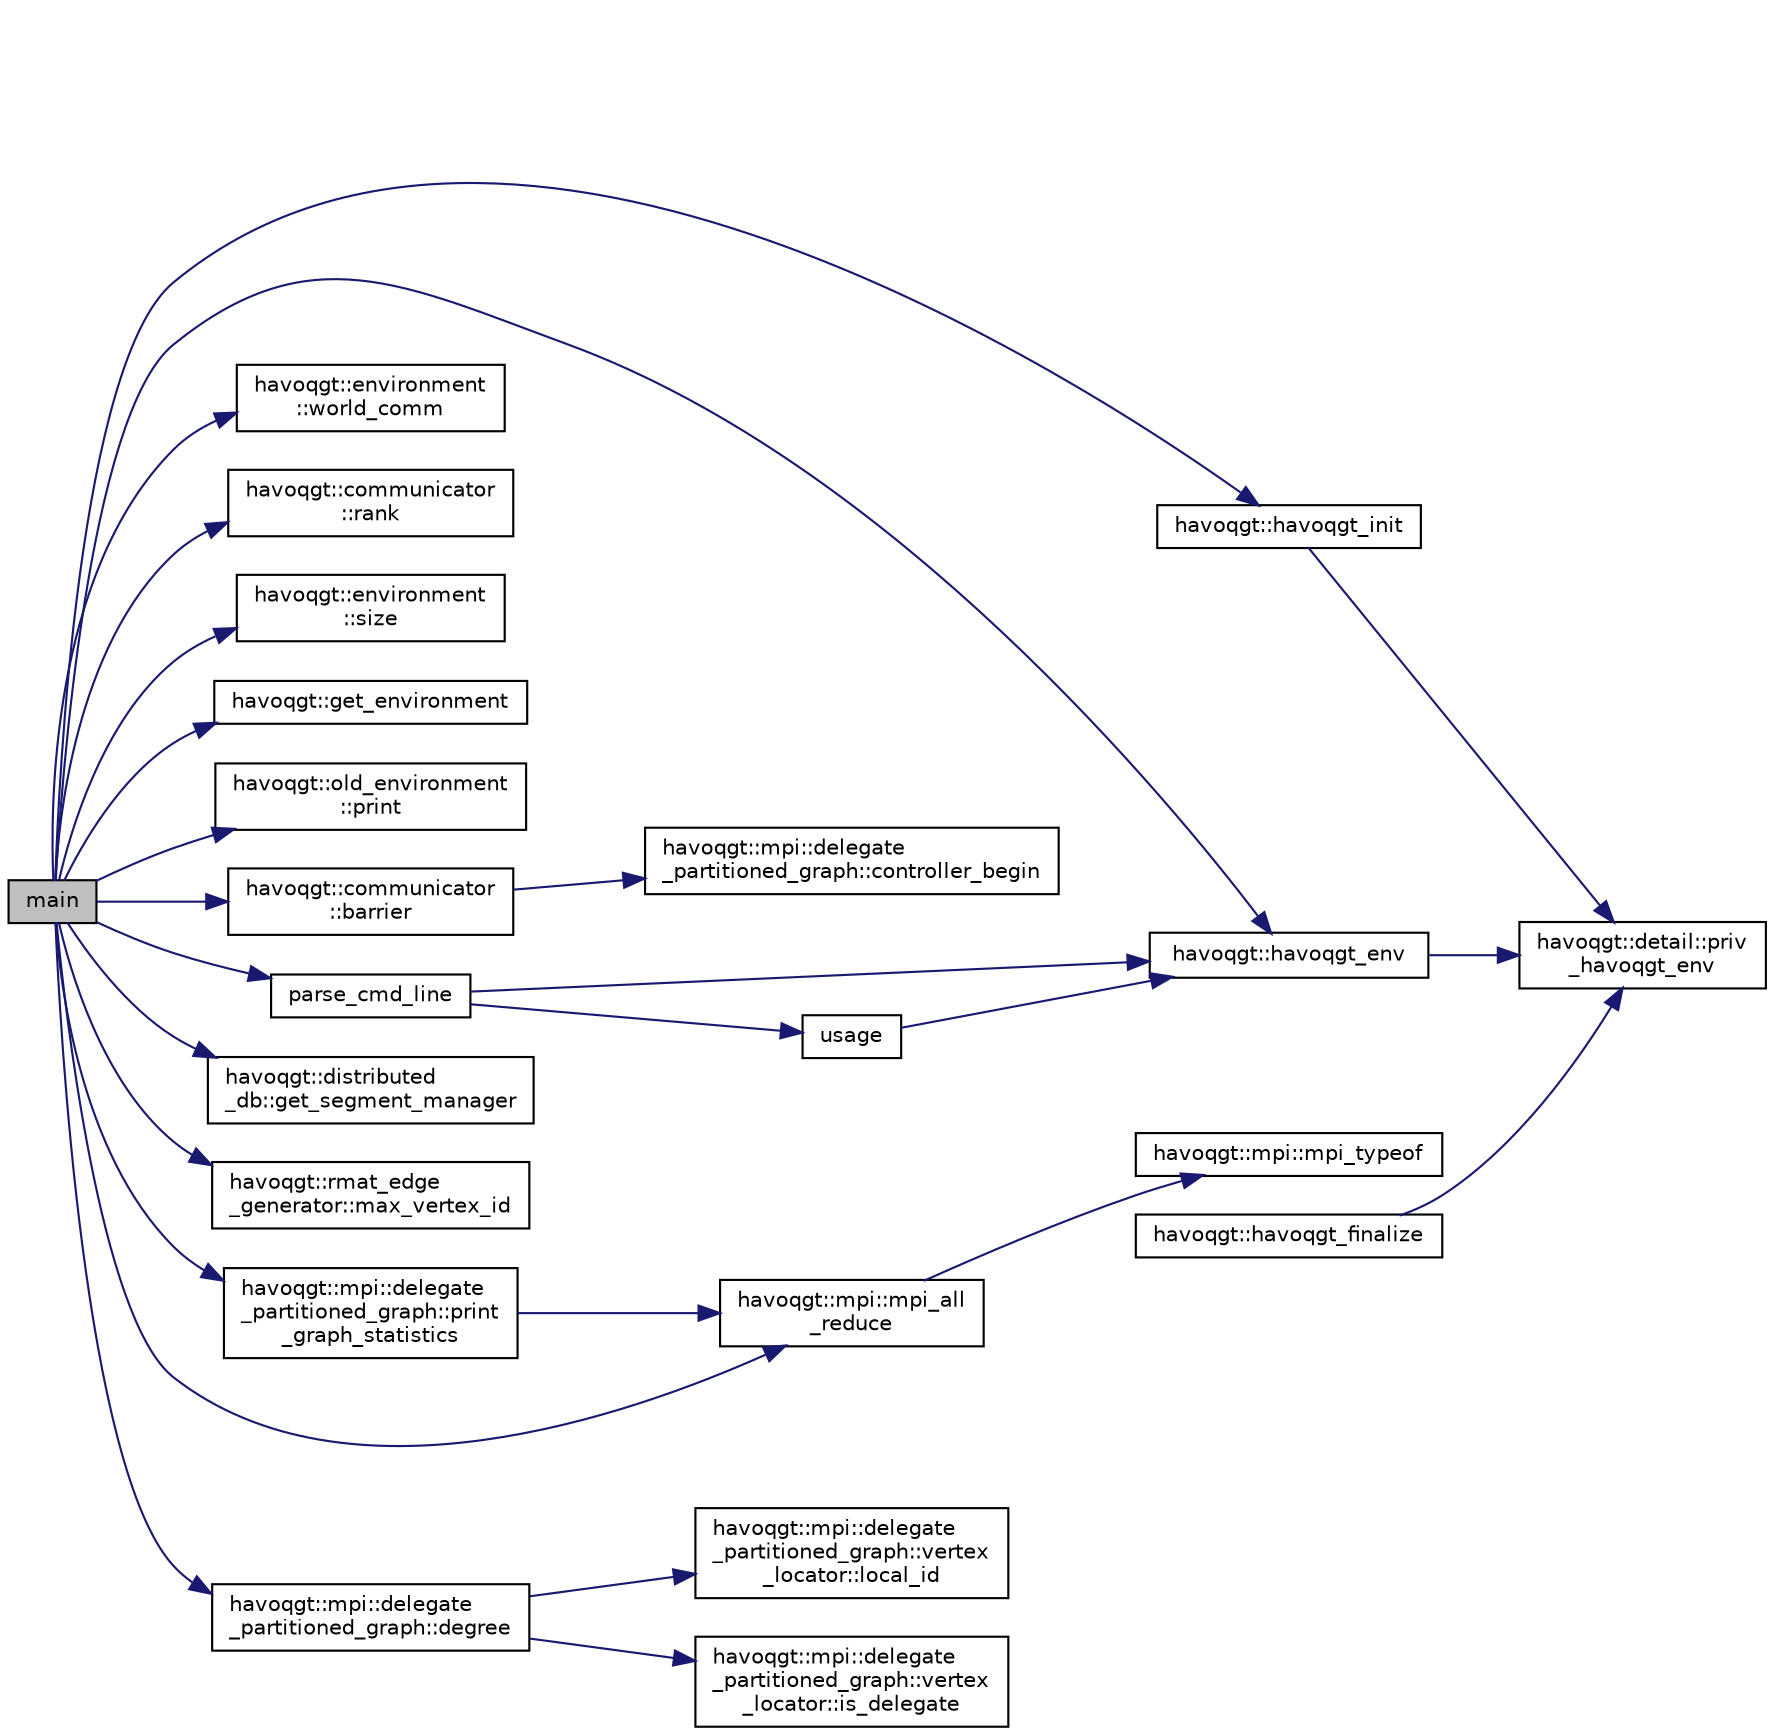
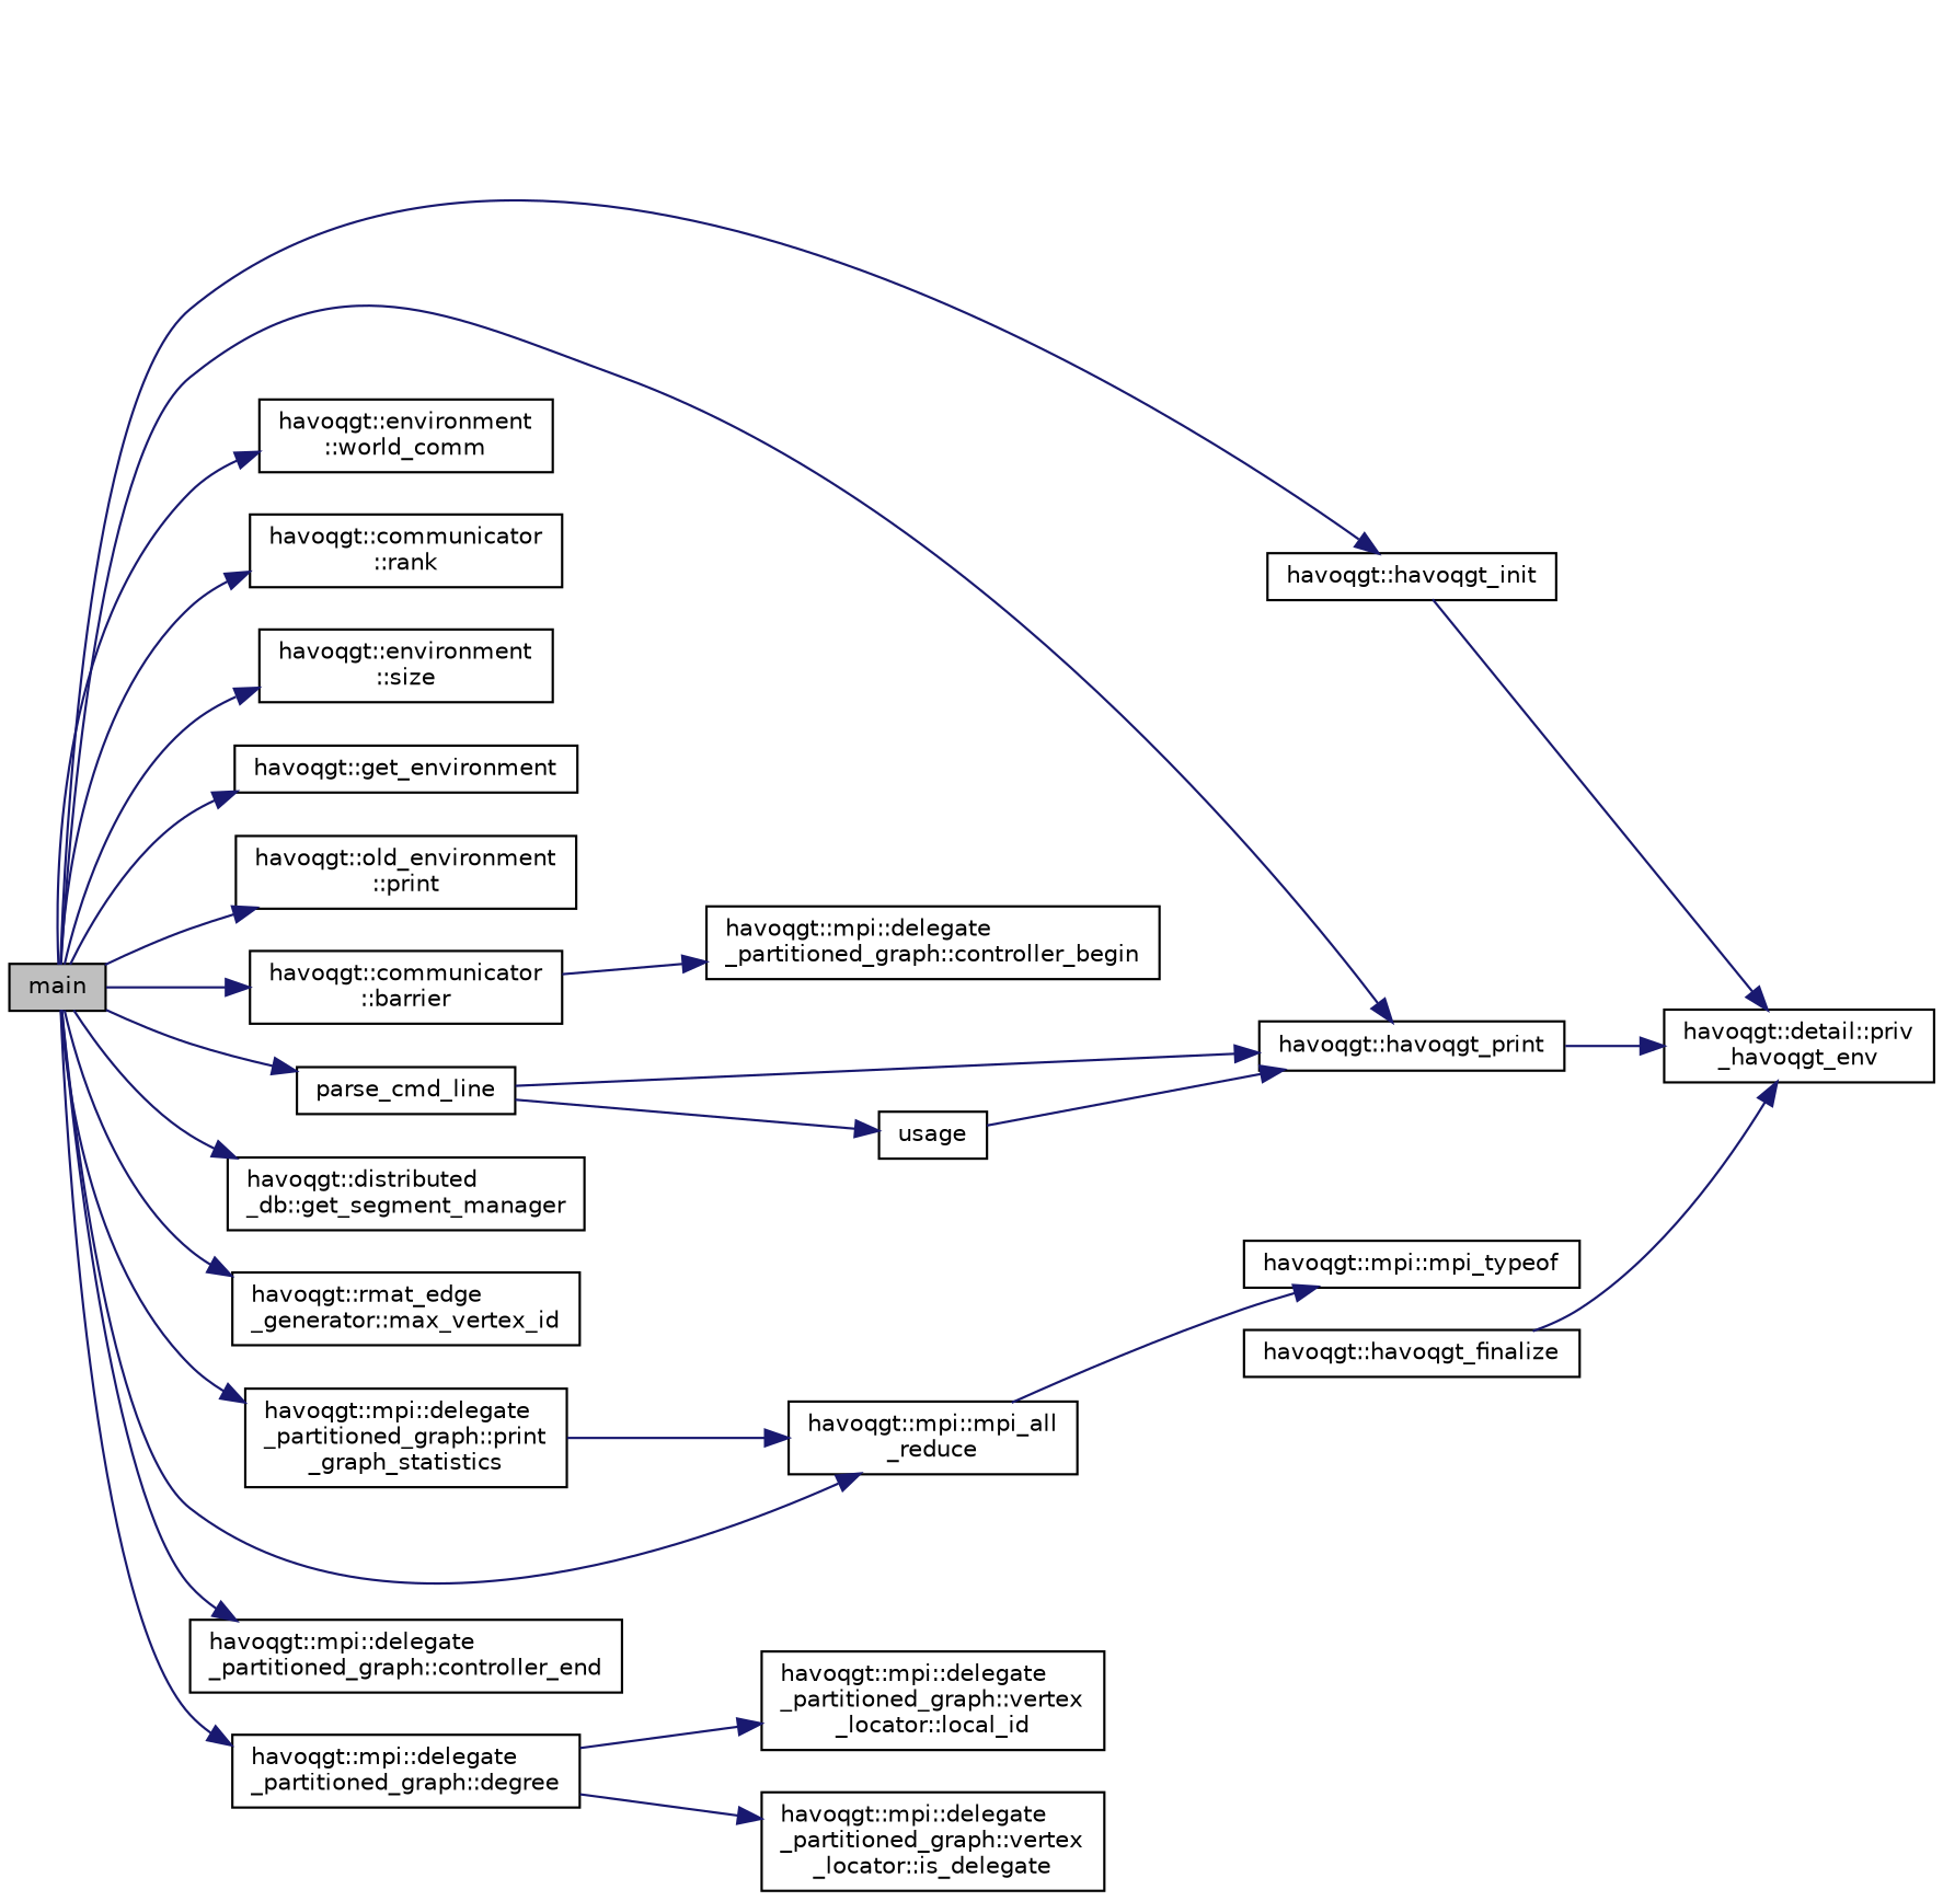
  digraph {
    rankdir=LR
    node [color=black fillcolor=white fontname=Helvetica fontsize=10 shape=record style=filled]
    edge [color=midnightblue fontname=Helvetica fontsize=10 labelfontname=Helvetica labelfontsize=10 style=solid]
    n1 [fillcolor=grey75 fontcolor=black height=0.2 label=main width=0.4]
    n2 [height=0.2 label="havoqgt::havoqgt_init" width=0.4]
-   n3 [height=0.2 label="havoqgt::havoqgt_env" width=0.4]
+   n3 [height=0.2 label="havoqgt::havoqgt_print" width=0.4]
    n4 [height=0.2 label="havoqgt::environment\l::world_comm" width=0.4]
    n5 [height=0.2 label="havoqgt::communicator\l::rank" width=0.4]
    n6 [height=0.2 label="havoqgt::environment\l::size" width=0.4]
    n7 [height=0.2 label="havoqgt::get_environment" width=0.4]
    n8 [height=0.2 label="havoqgt::old_environment\l::print" width=0.4]
    n9 [height=0.2 label="havoqgt::communicator\l::barrier" width=0.4]
    n10 [height=0.2 label=parse_cmd_line width=0.4]
    n11 [height=0.2 label="havoqgt::distributed\l_db::get_segment_manager" width=0.4]
    n12 [height=0.2 label="havoqgt::rmat_edge\l_generator::max_vertex_id" width=0.4]
    n13 [height=0.2 label="havoqgt::mpi::delegate\l_partitioned_graph::print\l_graph_statistics" width=0.4]
    n14 [height=0.2 label="havoqgt::mpi::mpi_all\l_reduce" width=0.4]
+   n15 [height=0.2 label="havoqgt::mpi::delegate\l_partitioned_graph::controller_end" width=0.4]
    n16 [height=0.2 label="havoqgt::mpi::delegate\l_partitioned_graph::degree" width=0.4]
    n17 [height=0.2 label="havoqgt::detail::priv\l_havoqgt_env" width=0.4]
    n18 [height=0.2 label="havoqgt::mpi::delegate\l_partitioned_graph::controller_begin" width=0.4]
    n19 [height=0.2 label=usage width=0.4]
    n20 [height=0.2 label="havoqgt::mpi::mpi_typeof" width=0.4]
    n21 [height=0.2 label="havoqgt::mpi::delegate\l_partitioned_graph::vertex\l_locator::local_id" width=0.4]
    n22 [height=0.2 label="havoqgt::mpi::delegate\l_partitioned_graph::vertex\l_locator::is_delegate" width=0.4]
    n23 [height=0.2 label="havoqgt::havoqgt_finalize" width=0.4]
    n1 -> n2
    n1 -> n3
    n1 -> n4
    n1 -> n5
    n1 -> n6
    n1 -> n7
    n1 -> n8
    n1 -> n9
    n1 -> n10
    n1 -> n11
    n1 -> n12
    n1 -> n13
    n1 -> n14
+   n1 -> n15
    n1 -> n16
    n2 -> n17
    n3 -> n17
    n9 -> n18
    n10 -> n3
    n10 -> n19
    n13 -> n14
    n14 -> n20
    n16 -> n21
    n16 -> n22
    n19 -> n3
    n23 -> n17
  }
